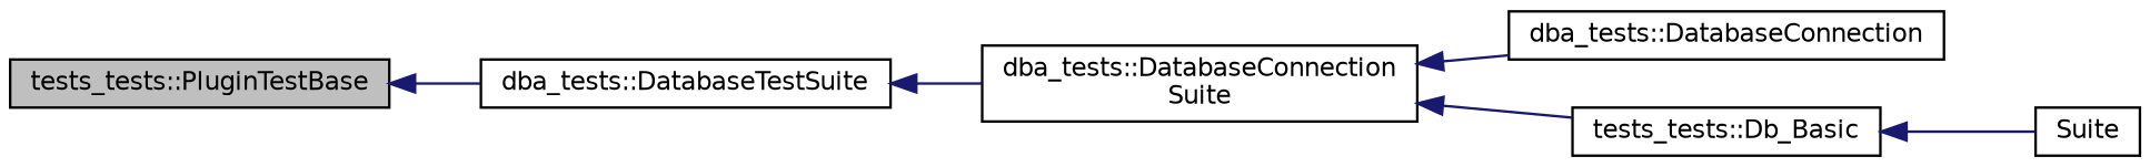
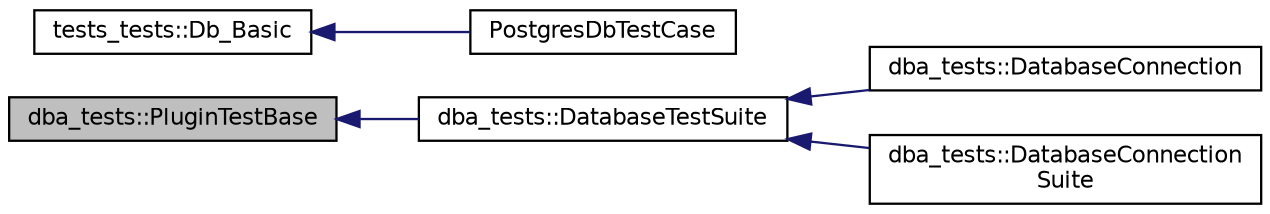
  digraph {
    rankdir=LR
    node [color=black fillcolor=white fontname=Helvetica fontsize=10 shape=record style=filled]
    edge [color=midnightblue dir=back fontname=Helvetica fontsize=10 labelfontname=Helvetica labelfontsize=10 style=solid]
-   n1 [fillcolor=grey75 fontcolor=black height=0.2 label="tests_tests::PluginTestBase" width=0.4]
+   n1 [fillcolor=grey75 fontcolor=black height=0.2 label="dba_tests::PluginTestBase" width=0.4]
    n2 [height=0.2 label="dba_tests::DatabaseTestSuite" width=0.4]
    n3 [height=0.2 label="dba_tests::DatabaseConnection" width=0.4]
    n4 [height=0.2 label="dba_tests::DatabaseConnection\lSuite" width=0.4]
    n5 [height=0.2 label="tests_tests::Db_Basic" width=0.4]
-   n6 [height=0.2 label=Suite width=0.4]
+   n6 [height=0.2 label=PostgresDbTestCase width=0.4]
    n1 -> n2
-   n4 -> n3
+   n2 -> n3
    n2 -> n4
-   n4 -> n5
    n5 -> n6
  }
